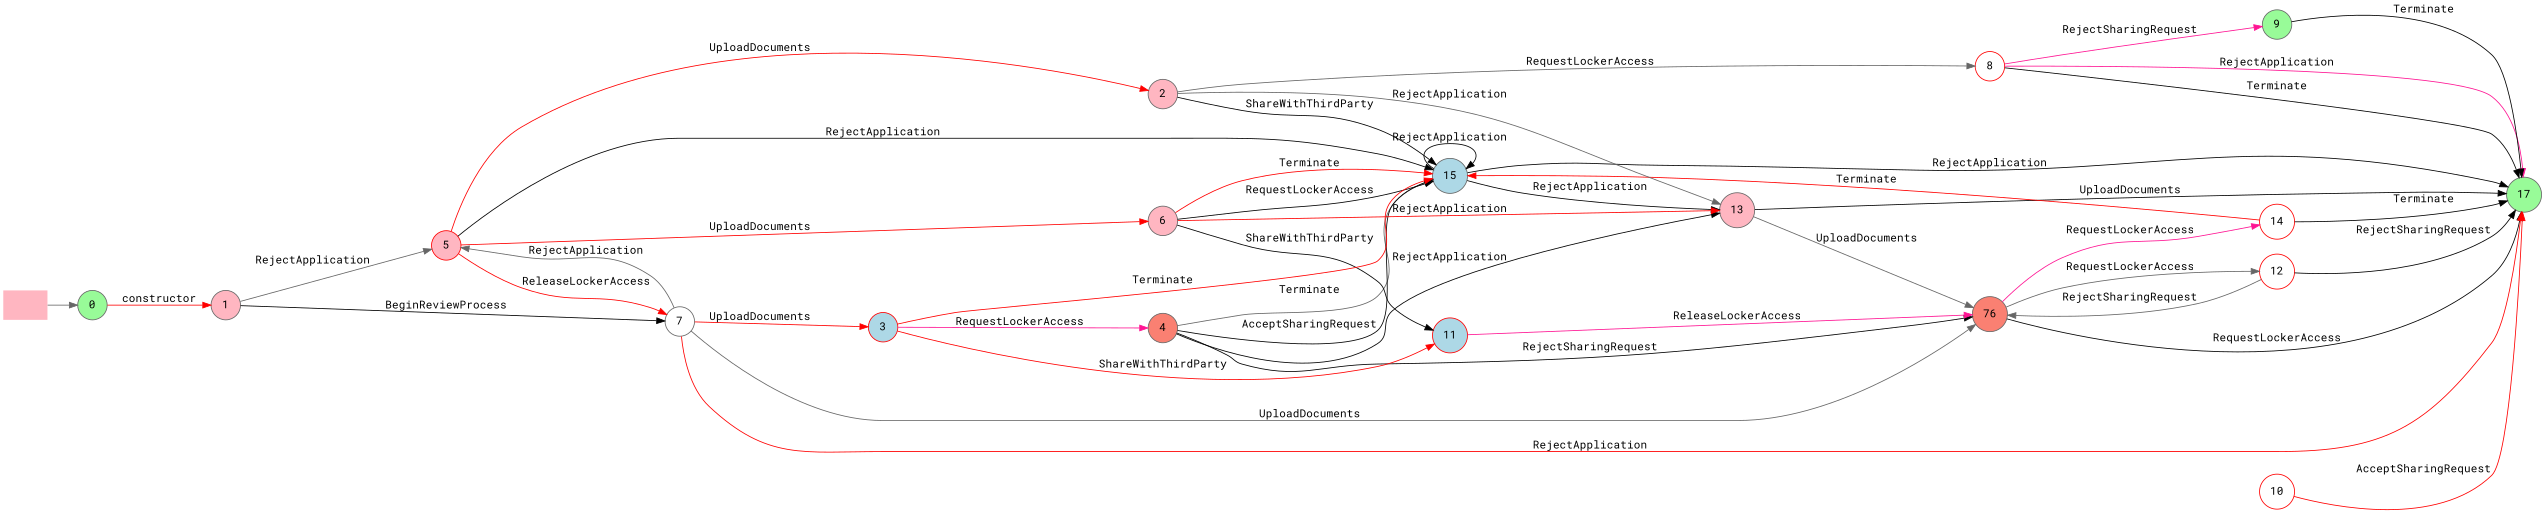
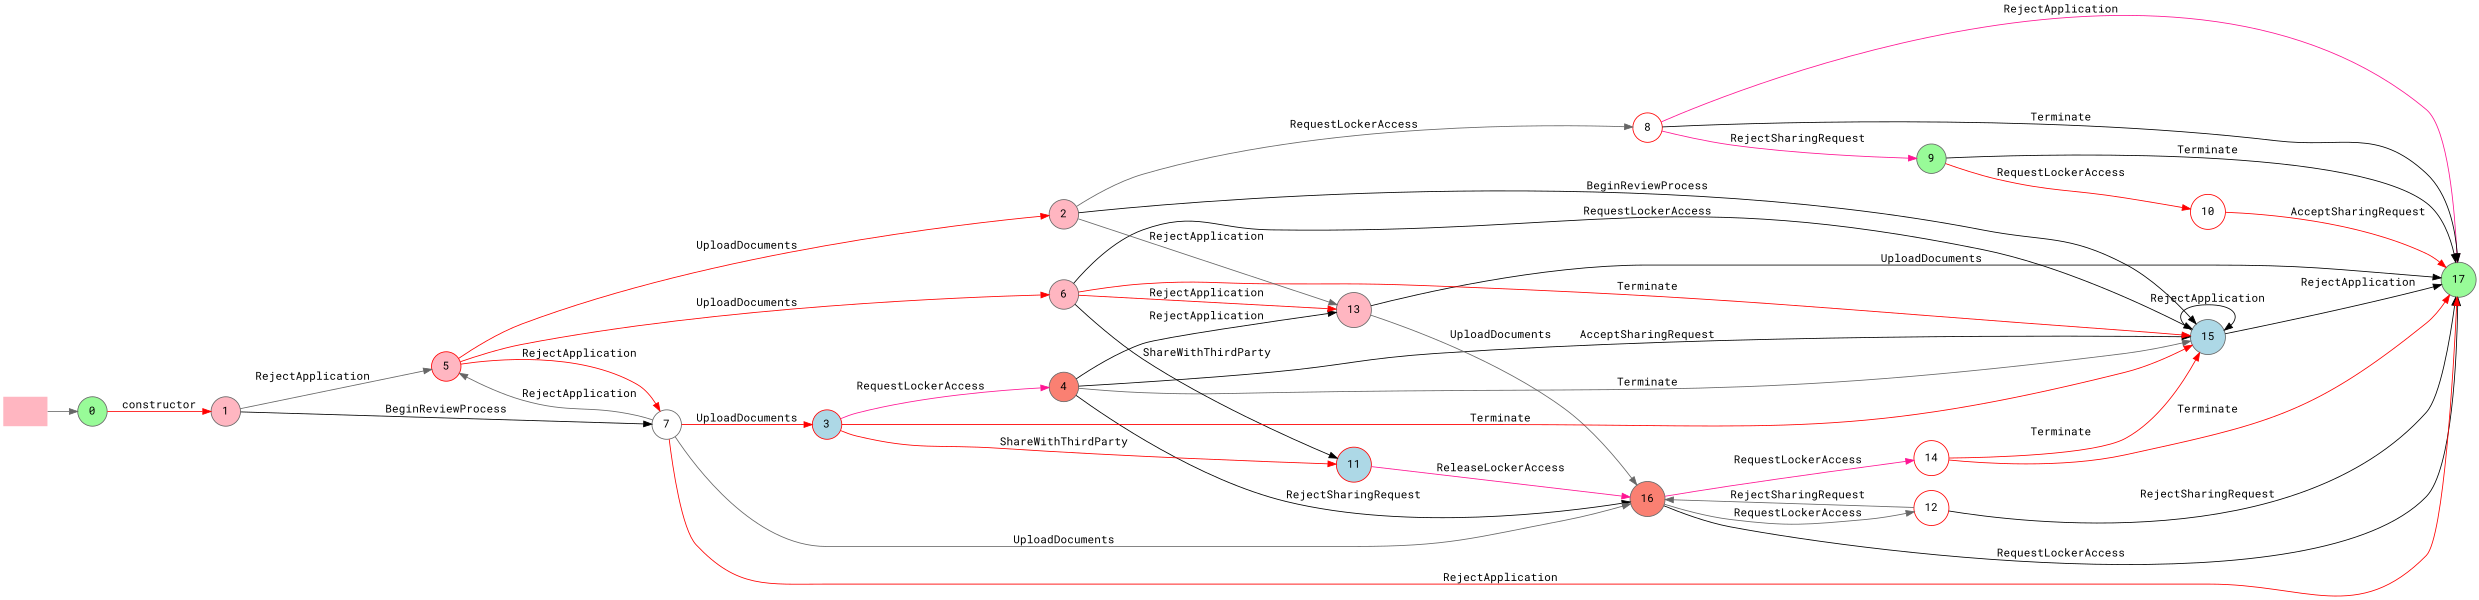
  digraph {
    fontname="Roboto Mono"
    rankdir=LR
    node [color=gray40 fillcolor=lightpink fontname="Roboto Mono" shape=circle style=filled]
    edge [color=black fontname="Roboto Mono"]
    "" [color=red shape=plaintext]
    n2 [fillcolor=palegreen label=0]
    n3 [label=1]
    n4 [fillcolor=palegreen label=17]
    n5 [fillcolor=salmon label=4]
    n6 [fillcolor=lightblue label=15]
-   n7 [fillcolor=salmon label=76]
+   n7 [fillcolor=salmon label=16]
    n8 [label=13]
    n9 [color=red fillcolor=white label=14]
    n10 [color=red fillcolor=white label=12]
    n11 [color=red fillcolor=white label=10]
    n12 [color=red label=5]
    n13 [fillcolor=white label=7]
    n14 [label=6]
    n15 [label=2]
    n16 [color=red fillcolor=lightblue label=3]
    n17 [color=red fillcolor=lightblue label=11]
    n18 [color=red fillcolor=white label=8]
    n19 [fillcolor=palegreen label=9]
    "" -> n2 [color=gray40]
    n2 -> n3 [color=red label=constructor]
    n3 -> n12 [color=gray40 label=RejectApplication]
    n3 -> n13 [label=BeginReviewProcess]
    n5 -> n6 [color=gray40 label=Terminate]
    n5 -> n6 [label=AcceptSharingRequest]
    n5 -> n7 [label=RejectSharingRequest]
    n5 -> n8 [label=RejectApplication]
    n6 -> n4 [label=RejectApplication]
    n6 -> n6 [label=RejectApplication]
-   n6 -> n8 [label=RejectApplication]
    n7 -> n4 [label=RequestLockerAccess]
    n7 -> n9 [color=deeppink label=RequestLockerAccess]
    n7 -> n10 [color=gray40 label=RequestLockerAccess]
    n8 -> n4 [label=UploadDocuments]
    n8 -> n7 [color=gray40 label=UploadDocuments]
-   n9 -> n4 [label=Terminate]
+   n9 -> n4 [color=red label=Terminate]
    n9 -> n6 [color=red label=Terminate]
    n10 -> n4 [label=RejectSharingRequest]
    n10 -> n7 [color=gray40 label=RejectSharingRequest]
    n11 -> n4 [color=red label=AcceptSharingRequest]
-   n12 -> n6 [label=RejectApplication]
-   n12 -> n13 [color=red label=ReleaseLockerAccess]
+   n12 -> n13 [color=red label=RejectApplication]
    n12 -> n14 [color=red label=UploadDocuments]
    n12 -> n15 [color=red label=UploadDocuments]
    n13 -> n4 [color=red label=RejectApplication]
    n13 -> n7 [color=gray40 label=UploadDocuments]
    n13 -> n12 [color=gray40 label=RejectApplication]
    n13 -> n16 [color=red label=UploadDocuments]
    n14 -> n6 [color=red label=Terminate]
    n14 -> n6 [label=RequestLockerAccess]
    n14 -> n8 [color=red label=RejectApplication]
    n14 -> n17 [label=ShareWithThirdParty]
-   n15 -> n6 [label=ShareWithThirdParty]
+   n15 -> n6 [label=BeginReviewProcess]
    n15 -> n8 [color=gray40 label=RejectApplication]
    n15 -> n18 [color=gray40 label=RequestLockerAccess]
    n16 -> n5 [color=deeppink label=RequestLockerAccess]
    n16 -> n6 [color=red label=Terminate]
    n16 -> n17 [color=red label=ShareWithThirdParty]
    n17 -> n7 [color=deeppink label=ReleaseLockerAccess]
    n18 -> n4 [color=deeppink label=RejectApplication]
    n18 -> n4 [label=Terminate]
    n18 -> n19 [color=deeppink label=RejectSharingRequest]
    n19 -> n4 [label=Terminate]
+   n19 -> n11 [color=red label=RequestLockerAccess]
  }
